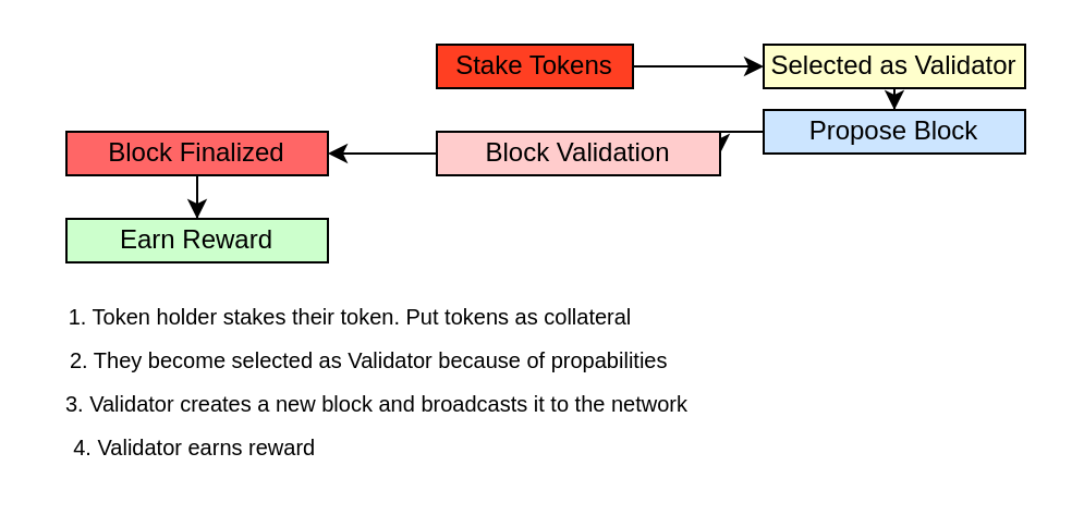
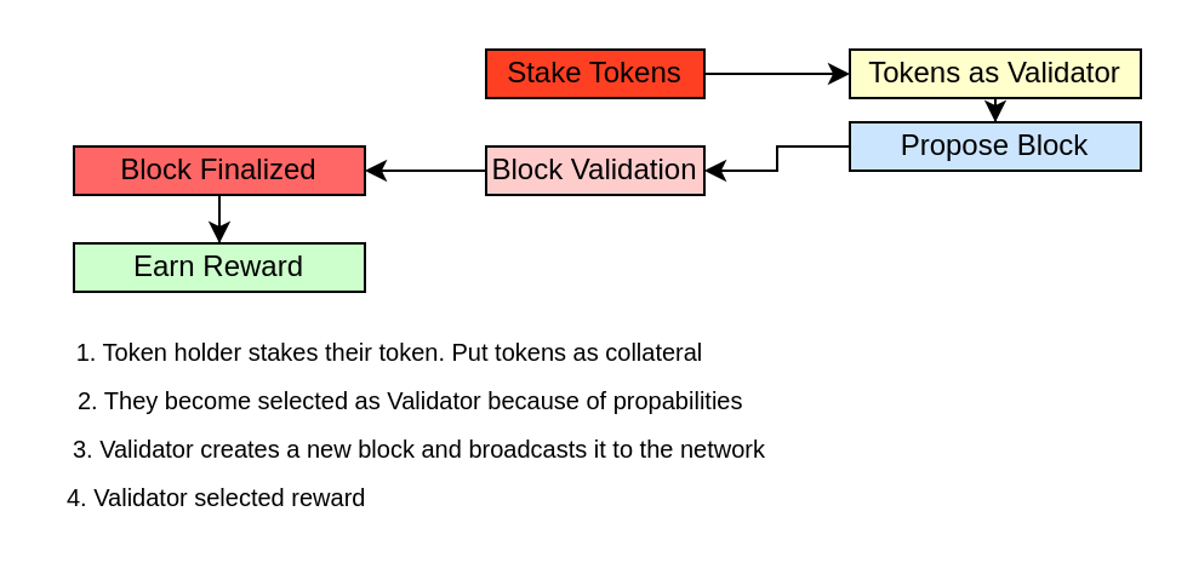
  <mxCell id="0" />
  <mxCell id="1" parent="0" />
  <mxCell id="2" style="edgeStyle=orthogonalEdgeStyle;rounded=0;orthogonalLoop=1;jettySize=auto;html=1;entryX=0;entryY=0.5;entryDx=0;entryDy=0;" edge="1" parent="1" source="3" target="5"><mxGeometry relative="1" as="geometry"><mxPoint x="340" y="30" as="targetPoint" /></mxGeometry></mxCell>
  <mxCell id="3" value="Stake Tokens" style="rounded=0;whiteSpace=wrap;html=1;fillColor=#FF3F22;" vertex="1" parent="1"><mxGeometry x="200" y="20" width="90" height="20" as="geometry" /></mxCell>
  <mxCell id="4" style="edgeStyle=orthogonalEdgeStyle;rounded=0;orthogonalLoop=1;jettySize=auto;html=1;entryX=0.5;entryY=0;entryDx=0;entryDy=0;" edge="1" parent="1" source="5" target="7"><mxGeometry relative="1" as="geometry" /></mxCell>
- <mxCell id="5" value="Selected as Validator" style="rounded=0;whiteSpace=wrap;html=1;fillColor=#FFFFCC;" vertex="1" parent="1"><mxGeometry x="350" y="20" width="120" height="20" as="geometry" /></mxCell>
+ <mxCell id="5" value="Tokens as Validator" style="rounded=0;whiteSpace=wrap;html=1;fillColor=#FFFFCC;" vertex="1" parent="1"><mxGeometry x="350" y="20" width="120" height="20" as="geometry" /></mxCell>
  <mxCell id="6" style="edgeStyle=orthogonalEdgeStyle;rounded=0;orthogonalLoop=1;jettySize=auto;html=1;" edge="1" parent="1" source="7" target="9"><mxGeometry relative="1" as="geometry" /></mxCell>
  <mxCell id="7" value="Propose Block" style="rounded=0;whiteSpace=wrap;html=1;fillColor=#CCE5FF;" vertex="1" parent="1"><mxGeometry x="350" y="50" width="120" height="20" as="geometry" /></mxCell>
  <mxCell id="8" style="edgeStyle=orthogonalEdgeStyle;rounded=0;orthogonalLoop=1;jettySize=auto;html=1;entryX=1;entryY=0.5;entryDx=0;entryDy=0;" edge="1" parent="1" source="9" target="11"><mxGeometry relative="1" as="geometry" /></mxCell>
- <mxCell id="9" value="Block Validation" style="rounded=0;whiteSpace=wrap;html=1;fillColor=#FFCCCC;" vertex="1" parent="1"><mxGeometry x="200" y="60" width="130" height="20" as="geometry" /></mxCell>
+ <mxCell id="9" value="Block Validation" style="rounded=0;whiteSpace=wrap;html=1;fillColor=#FFCCCC;" vertex="1" parent="1"><mxGeometry x="200" y="60" width="90" height="20" as="geometry" /></mxCell>
  <mxCell id="10" style="edgeStyle=orthogonalEdgeStyle;rounded=0;orthogonalLoop=1;jettySize=auto;html=1;entryX=0.5;entryY=0;entryDx=0;entryDy=0;" edge="1" parent="1" source="11" target="12"><mxGeometry relative="1" as="geometry" /></mxCell>
  <mxCell id="11" value="Block Finalized" style="rounded=0;whiteSpace=wrap;html=1;fillColor=#FF6666;" vertex="1" parent="1"><mxGeometry y="60" width="120" height="20" as="geometry" x="30" /></mxCell>
  <mxCell id="12" value="Earn Reward" style="rounded=0;whiteSpace=wrap;html=1;fillColor=#CCFFCC;" vertex="1" parent="1"><mxGeometry y="100" width="120" height="20" as="geometry" x="30" /></mxCell>
  <mxCell id="13" value="&lt;font style=&quot;font-size: 10px;&quot;&gt;1. Token holder stakes their token. Put tokens as collateral&lt;/font&gt;" style="text;html=1;align=center;verticalAlign=middle;resizable=0;points=[];autosize=1;strokeColor=none;fillColor=none;" vertex="1" parent="1"><mxGeometry x="20" y="130" width="280" height="30" as="geometry" /></mxCell>
  <mxCell id="14" value="&lt;font style=&quot;font-size: 10px;&quot;&gt;2. They become selected as Validator because of propabilities&amp;nbsp;&lt;/font&gt;" style="text;html=1;align=center;verticalAlign=middle;resizable=0;points=[];autosize=1;strokeColor=none;fillColor=none;" vertex="1" parent="1"><mxGeometry x="20" y="150" width="300" height="30" as="geometry" /></mxCell>
  <mxCell id="15" value="&lt;font style=&quot;font-size: 10px;&quot;&gt;3. Validator creates a new block and broadcasts it to the network&amp;nbsp;&amp;nbsp;&lt;/font&gt;" style="text;html=1;align=center;verticalAlign=middle;resizable=0;points=[];autosize=1;strokeColor=none;fillColor=none;" vertex="1" parent="1"><mxGeometry x="20" y="170" width="310" height="30" as="geometry" /></mxCell>
- <mxCell id="16" value="&lt;font style=&quot;font-size: 10px;&quot;&gt;4. Validator earns reward&amp;nbsp;&lt;/font&gt;" style="text;html=1;align=center;verticalAlign=middle;resizable=0;points=[];autosize=1;strokeColor=none;fillColor=none;" vertex="1" parent="1"><mxGeometry x="20" y="190" width="140" height="30" as="geometry" /></mxCell>
+ <mxCell id="16" value="&lt;font style=&quot;font-size: 10px;&quot;&gt;4. Validator selected reward&amp;nbsp;&lt;/font&gt;" style="text;html=1;align=center;verticalAlign=middle;resizable=0;points=[];autosize=1;strokeColor=none;fillColor=none;" vertex="1" parent="1"><mxGeometry x="20" y="190" width="140" height="30" as="geometry" /></mxCell>
